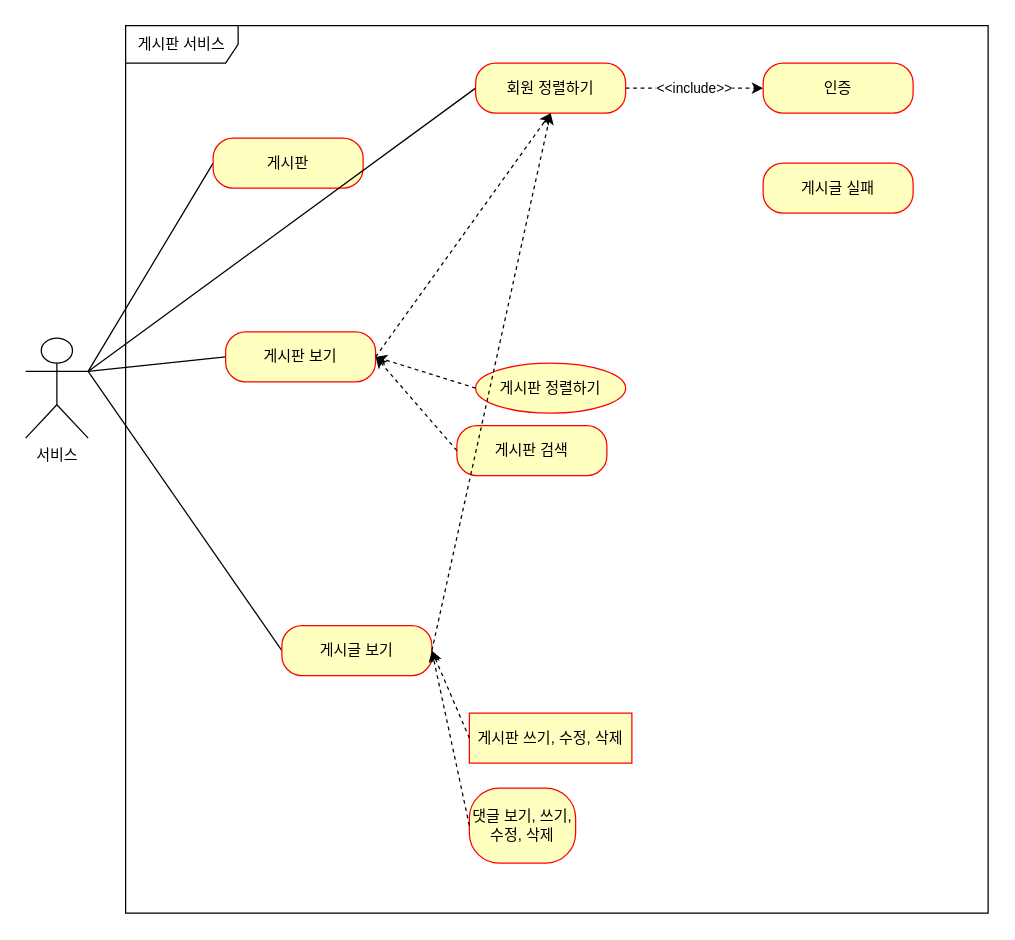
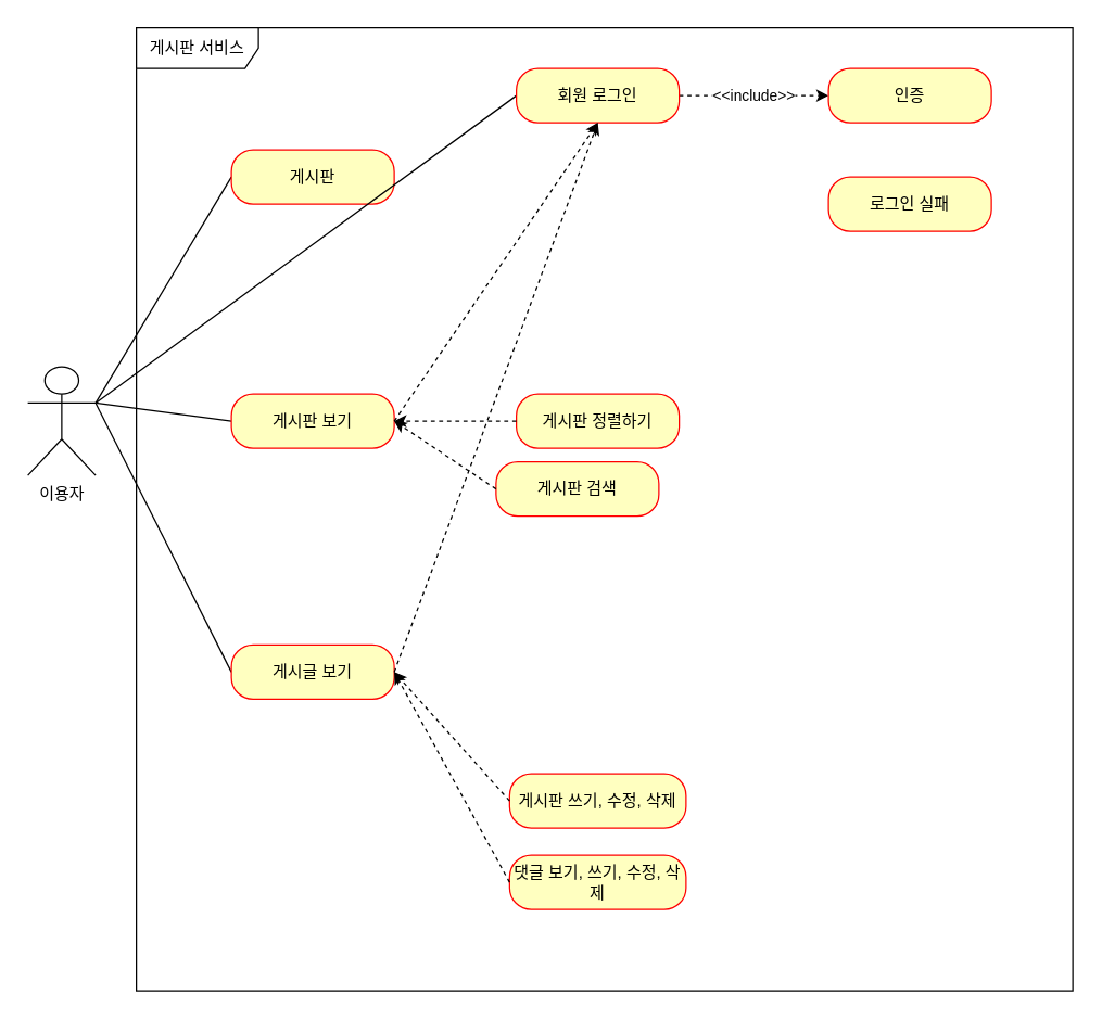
  <mxCell id="0" />
  <mxCell id="1" parent="0" />
  <mxCell id="2" value="게시판 서비스" style="shape=umlFrame;whiteSpace=wrap;html=1;width=90;height=30;" vertex="1" parent="1"><mxGeometry x="100" y="20" width="690" height="710" as="geometry" /></mxCell>
  <mxCell id="3" style="rounded=0;orthogonalLoop=1;jettySize=auto;html=1;exitX=1;exitY=0.333;exitDx=0;exitDy=0;exitPerimeter=0;entryX=0;entryY=0.5;entryDx=0;entryDy=0;endArrow=none;endFill=0;" edge="1" parent="1" source="4" target="9"><mxGeometry relative="1" as="geometry" /></mxCell>
- <mxCell id="4" value="서비스" style="shape=umlActor;verticalLabelPosition=bottom;verticalAlign=top;html=1;" vertex="1" parent="1"><mxGeometry x="20" y="270" width="50" height="80" as="geometry" /></mxCell>
+ <mxCell id="4" value="이용자" style="shape=umlActor;verticalLabelPosition=bottom;verticalAlign=top;html=1;" vertex="1" parent="1"><mxGeometry x="20" y="270" width="50" height="80" as="geometry" /></mxCell>
  <mxCell id="5" style="rounded=0;orthogonalLoop=1;jettySize=auto;html=1;exitX=0;exitY=0.5;exitDx=0;exitDy=0;entryX=1;entryY=0.333;entryDx=0;entryDy=0;entryPerimeter=0;endArrow=none;endFill=0;" edge="1" parent="1" source="6" target="4"><mxGeometry relative="1" as="geometry" /></mxCell>
  <mxCell id="6" value="게시판" style="rounded=1;whiteSpace=wrap;html=1;arcSize=40;fontColor=#000000;fillColor=#ffffc0;strokeColor=#ff0000;" vertex="1" parent="1"><mxGeometry x="170" y="110" width="120" height="40" as="geometry" /></mxCell>
  <mxCell id="7" style="edgeStyle=none;rounded=0;orthogonalLoop=1;jettySize=auto;html=1;exitX=0;exitY=0.5;exitDx=0;exitDy=0;entryX=1;entryY=0.333;entryDx=0;entryDy=0;entryPerimeter=0;endArrow=none;endFill=0;" edge="1" parent="1" source="8" target="4"><mxGeometry relative="1" as="geometry" /></mxCell>
- <mxCell id="8" value="게시판 보기" style="rounded=1;whiteSpace=wrap;html=1;arcSize=40;fontColor=#000000;fillColor=#ffffc0;strokeColor=#ff0000;" vertex="1" parent="1"><mxGeometry x="180" y="265" width="120" height="40" as="geometry" /></mxCell>
- <mxCell id="9" value="게시글 보기" style="rounded=1;whiteSpace=wrap;html=1;arcSize=40;fontColor=#000000;fillColor=#ffffc0;strokeColor=#ff0000;" vertex="1" parent="1"><mxGeometry x="225" y="500" width="120" height="40" as="geometry" /></mxCell>
+ <mxCell id="8" value="게시판 보기" style="rounded=1;whiteSpace=wrap;html=1;arcSize=40;fontColor=#000000;fillColor=#ffffc0;strokeColor=#ff0000;" vertex="1" parent="1"><mxGeometry x="170" y="290" width="120" height="40" as="geometry" /></mxCell>
+ <mxCell id="9" value="게시글 보기" style="rounded=1;whiteSpace=wrap;html=1;arcSize=40;fontColor=#000000;fillColor=#ffffc0;strokeColor=#ff0000;" vertex="1" parent="1"><mxGeometry x="170" y="475" width="120" height="40" as="geometry" /></mxCell>
  <mxCell id="10" style="rounded=0;orthogonalLoop=1;jettySize=auto;html=1;exitX=0;exitY=0.5;exitDx=0;exitDy=0;entryX=1;entryY=0.333;entryDx=0;entryDy=0;entryPerimeter=0;endArrow=none;endFill=0;" edge="1" parent="1" source="12" target="4"><mxGeometry relative="1" as="geometry" /></mxCell>
  <mxCell id="11" value="&amp;lt;&amp;lt;include&amp;gt;&amp;gt;" style="edgeStyle=none;rounded=0;orthogonalLoop=1;jettySize=auto;html=1;exitX=1;exitY=0.5;exitDx=0;exitDy=0;entryX=0;entryY=0.5;entryDx=0;entryDy=0;endArrow=classic;endFill=1;dashed=1;" edge="1" parent="1" source="12" target="13"><mxGeometry relative="1" as="geometry" /></mxCell>
- <mxCell id="12" value="회원 정렬하기" style="rounded=1;whiteSpace=wrap;html=1;arcSize=40;fontColor=#000000;fillColor=#ffffc0;strokeColor=#ff0000;" vertex="1" parent="1"><mxGeometry x="380" y="50" width="120" height="40" as="geometry" /></mxCell>
+ <mxCell id="12" value="회원 로그인" style="rounded=1;whiteSpace=wrap;html=1;arcSize=40;fontColor=#000000;fillColor=#ffffc0;strokeColor=#ff0000;" vertex="1" parent="1"><mxGeometry x="380" y="50" width="120" height="40" as="geometry" /></mxCell>
  <mxCell id="13" value="인증" style="rounded=1;whiteSpace=wrap;html=1;arcSize=40;fontColor=#000000;fillColor=#ffffc0;strokeColor=#ff0000;" vertex="1" parent="1"><mxGeometry x="610" y="50" width="120" height="40" as="geometry" /></mxCell>
- <mxCell id="14" value="게시글 실패" style="rounded=1;whiteSpace=wrap;html=1;arcSize=40;fontColor=#000000;fillColor=#ffffc0;strokeColor=#ff0000;" vertex="1" parent="1"><mxGeometry x="610" y="130" width="120" height="40" as="geometry" /></mxCell>
- <mxCell id="15" value="게시판 정렬하기" style="ellipse;whiteSpace=wrap;html=1;arcSize=40;fontColor=#000000;fillColor=#ffffc0;strokeColor=#ff0000;" vertex="1" parent="1"><mxGeometry x="380" y="290" width="120" height="40" as="geometry" /></mxCell>
+ <mxCell id="14" value="로그인 실패" style="rounded=1;whiteSpace=wrap;html=1;arcSize=40;fontColor=#000000;fillColor=#ffffc0;strokeColor=#ff0000;" vertex="1" parent="1"><mxGeometry x="610" y="130" width="120" height="40" as="geometry" /></mxCell>
+ <mxCell id="15" value="게시판 정렬하기" style="rounded=1;whiteSpace=wrap;html=1;arcSize=40;fontColor=#000000;fillColor=#ffffc0;strokeColor=#ff0000;" vertex="1" parent="1"><mxGeometry x="380" y="290" width="120" height="40" as="geometry" /></mxCell>
  <mxCell id="16" value="게시판 검색" style="rounded=1;whiteSpace=wrap;html=1;arcSize=40;fontColor=#000000;fillColor=#ffffc0;strokeColor=#ff0000;" vertex="1" parent="1"><mxGeometry x="365" y="340" width="120" height="40" as="geometry" /></mxCell>
- <mxCell id="17" value="게시판 쓰기, 수정, 삭제" style="whiteSpace=wrap;html=1;arcSize=40;fontColor=#000000;fillColor=#ffffc0;strokeColor=#ff0000;rounded=0;" vertex="1" parent="1"><mxGeometry x="375" y="570" width="130" height="40" as="geometry" /></mxCell>
- <mxCell id="18" value="댓글 보기, 쓰기, 수정, 삭제" style="rounded=1;whiteSpace=wrap;html=1;arcSize=40;fontColor=#000000;fillColor=#ffffc0;strokeColor=#ff0000;" vertex="1" parent="1"><mxGeometry x="375" y="630" width="85" height="60" as="geometry" /></mxCell>
+ <mxCell id="17" value="게시판 쓰기, 수정, 삭제" style="rounded=1;whiteSpace=wrap;html=1;arcSize=40;fontColor=#000000;fillColor=#ffffc0;strokeColor=#ff0000;" vertex="1" parent="1"><mxGeometry x="375" y="570" width="130" height="40" as="geometry" /></mxCell>
+ <mxCell id="18" value="댓글 보기, 쓰기, 수정, 삭제" style="rounded=1;whiteSpace=wrap;html=1;arcSize=40;fontColor=#000000;fillColor=#ffffc0;strokeColor=#ff0000;" vertex="1" parent="1"><mxGeometry x="375" y="630" width="130" height="40" as="geometry" /></mxCell>
  <mxCell id="19" value="" style="endArrow=classic;html=1;rounded=0;exitX=1;exitY=0.5;exitDx=0;exitDy=0;entryX=0.5;entryY=1;entryDx=0;entryDy=0;endFill=1;dashed=1;" edge="1" parent="1" source="9" target="12"><mxGeometry width="50" height="50" relative="1" as="geometry"><mxPoint x="360" y="540" as="sourcePoint" /><mxPoint x="410" y="490" as="targetPoint" /></mxGeometry></mxCell>
  <mxCell id="20" value="" style="endArrow=classic;html=1;rounded=0;dashed=1;exitX=1;exitY=0.5;exitDx=0;exitDy=0;entryX=0.5;entryY=1;entryDx=0;entryDy=0;endFill=1;" edge="1" parent="1" source="8" target="12"><mxGeometry width="50" height="50" relative="1" as="geometry"><mxPoint x="360" y="540" as="sourcePoint" /><mxPoint x="410" y="490" as="targetPoint" /></mxGeometry></mxCell>
  <mxCell id="21" value="" style="endArrow=classic;html=1;rounded=0;dashed=1;exitX=0;exitY=0.5;exitDx=0;exitDy=0;endFill=1;entryX=1;entryY=0.5;entryDx=0;entryDy=0;" edge="1" parent="1" source="15" target="8"><mxGeometry width="50" height="50" relative="1" as="geometry"><mxPoint x="360" y="540" as="sourcePoint" /><mxPoint x="410" y="490" as="targetPoint" /></mxGeometry></mxCell>
  <mxCell id="22" value="" style="endArrow=classic;html=1;rounded=0;dashed=1;entryX=1;entryY=0.5;entryDx=0;entryDy=0;exitX=0;exitY=0.5;exitDx=0;exitDy=0;endFill=1;" edge="1" parent="1" source="16" target="8"><mxGeometry width="50" height="50" relative="1" as="geometry"><mxPoint x="300" y="320" as="sourcePoint" /><mxPoint x="390" y="320" as="targetPoint" /></mxGeometry></mxCell>
  <mxCell id="23" value="" style="endArrow=classic;html=1;rounded=0;dashed=1;exitX=0;exitY=0.5;exitDx=0;exitDy=0;endFill=1;entryX=1;entryY=0.5;entryDx=0;entryDy=0;" edge="1" parent="1" source="17" target="9"><mxGeometry width="50" height="50" relative="1" as="geometry"><mxPoint x="375" y="410" as="sourcePoint" /><mxPoint x="285" y="410" as="targetPoint" /></mxGeometry></mxCell>
  <mxCell id="24" value="" style="endArrow=classic;html=1;rounded=0;dashed=1;exitX=0;exitY=0.5;exitDx=0;exitDy=0;endFill=1;entryX=1;entryY=0.5;entryDx=0;entryDy=0;" edge="1" parent="1" source="18" target="9"><mxGeometry width="50" height="50" relative="1" as="geometry"><mxPoint x="385" y="600" as="sourcePoint" /><mxPoint x="300" y="505" as="targetPoint" /></mxGeometry></mxCell>
